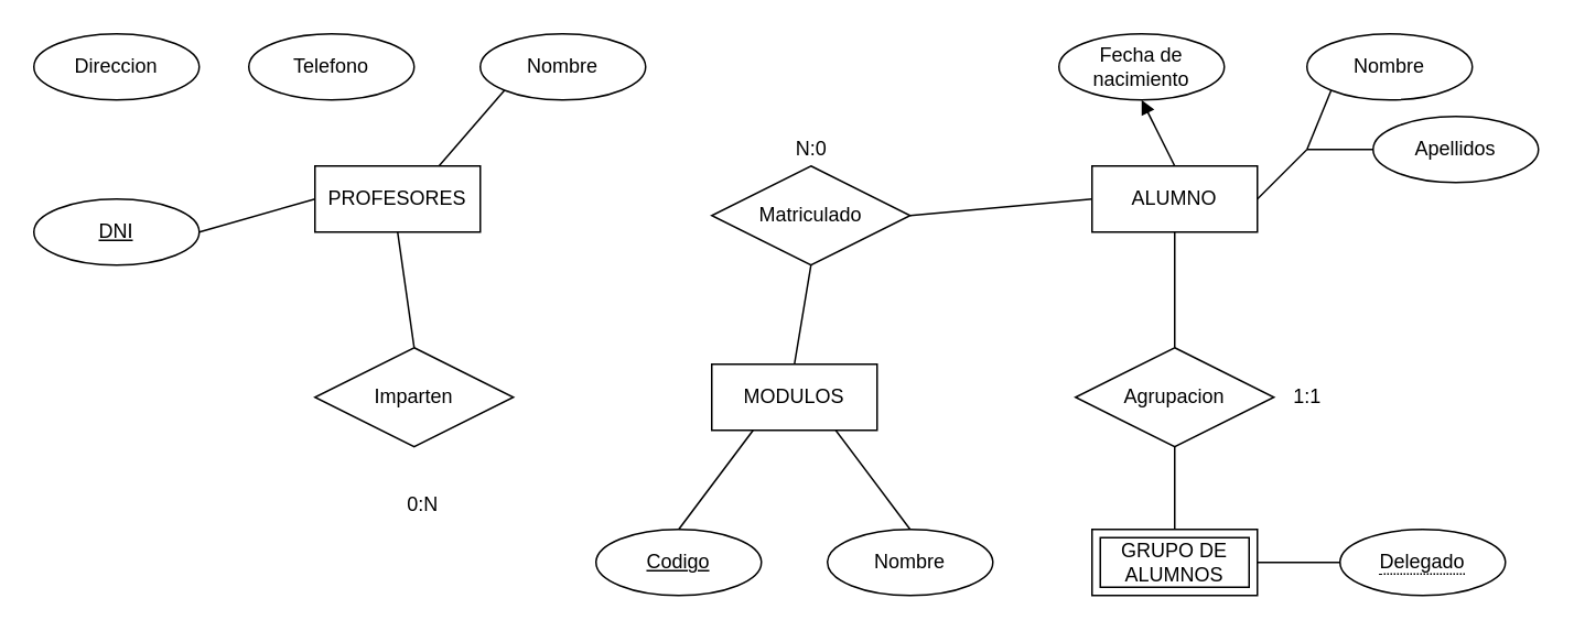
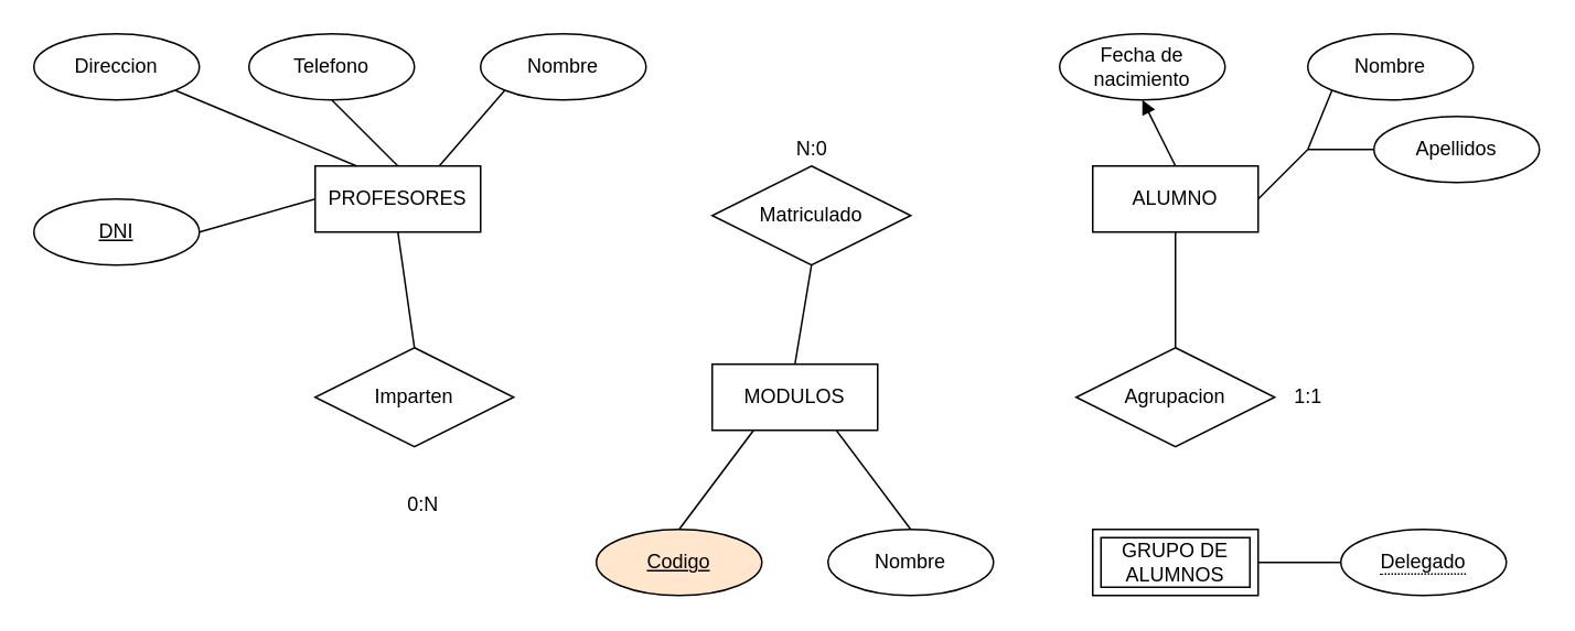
  <mxCell id="0" />
  <mxCell id="1" parent="0" />
  <mxCell id="2" value="PROFESORES" style="whiteSpace=wrap;html=1;align=center;" vertex="1" parent="1"><mxGeometry x="190" y="100" width="100" height="40" as="geometry" /></mxCell>
  <mxCell id="3" value="MODULOS" style="whiteSpace=wrap;html=1;align=center;" vertex="1" parent="1"><mxGeometry x="430" y="220" width="100" height="40" as="geometry" /></mxCell>
  <mxCell id="4" value="ALUMNO" style="whiteSpace=wrap;html=1;align=center;" vertex="1" parent="1"><mxGeometry x="660" y="100" width="100" height="40" as="geometry" /></mxCell>
  <mxCell id="5" value="GRUPO DE ALUMNOS" style="shape=ext;margin=3;double=1;whiteSpace=wrap;html=1;align=center;" vertex="1" parent="1"><mxGeometry x="660" y="320" width="100" height="40" as="geometry" /></mxCell>
  <mxCell id="6" value="&lt;span style=&quot;border-bottom: 1px dotted&quot;&gt;Delegado&lt;/span&gt;" style="ellipse;whiteSpace=wrap;html=1;align=center;" vertex="1" parent="1"><mxGeometry x="810" y="320" width="100" height="40" as="geometry" /></mxCell>
  <mxCell id="7" value="Agrupacion" style="shape=rhombus;perimeter=rhombusPerimeter;whiteSpace=wrap;html=1;align=center;" vertex="1" parent="1"><mxGeometry x="650" y="210" width="120" height="60" as="geometry" /></mxCell>
  <mxCell id="8" value="Imparten" style="shape=rhombus;perimeter=rhombusPerimeter;whiteSpace=wrap;html=1;align=center;" vertex="1" parent="1"><mxGeometry x="190" y="210" width="120" height="60" as="geometry" /></mxCell>
  <mxCell id="9" value="Matriculado" style="shape=rhombus;perimeter=rhombusPerimeter;whiteSpace=wrap;html=1;align=center;" vertex="1" parent="1"><mxGeometry x="430" y="100" width="120" height="60" as="geometry" /></mxCell>
- <mxCell id="10" value="Codigo" style="ellipse;whiteSpace=wrap;html=1;align=center;fontStyle=4;" vertex="1" parent="1"><mxGeometry x="360" y="320" width="100" height="40" as="geometry" /></mxCell>
+ <mxCell id="10" value="Codigo" style="ellipse;whiteSpace=wrap;html=1;align=center;fontStyle=4;fillColor=#ffe6cc;" vertex="1" parent="1"><mxGeometry x="360" y="320" width="100" height="40" as="geometry" /></mxCell>
  <mxCell id="11" value="Nombre" style="ellipse;whiteSpace=wrap;html=1;align=center;" vertex="1" parent="1"><mxGeometry x="500" y="320" width="100" height="40" as="geometry" /></mxCell>
  <mxCell id="12" value="Nombre" style="ellipse;whiteSpace=wrap;html=1;align=center;" vertex="1" parent="1"><mxGeometry x="290" y="20" width="100" height="40" as="geometry" /></mxCell>
  <mxCell id="13" value="Nombre" style="ellipse;whiteSpace=wrap;html=1;align=center;" vertex="1" parent="1"><mxGeometry x="790" y="20" width="100" height="40" as="geometry" /></mxCell>
  <mxCell id="14" value="DNI" style="ellipse;whiteSpace=wrap;html=1;align=center;fontStyle=4;" vertex="1" parent="1"><mxGeometry x="20" y="120" width="100" height="40" as="geometry" /></mxCell>
  <mxCell id="15" value="Direccion" style="ellipse;whiteSpace=wrap;html=1;align=center;" vertex="1" parent="1"><mxGeometry x="20" y="20" width="100" height="40" as="geometry" /></mxCell>
  <mxCell id="16" value="Telefono" style="ellipse;whiteSpace=wrap;html=1;align=center;" vertex="1" parent="1"><mxGeometry x="150" y="20" width="100" height="40" as="geometry" /></mxCell>
  <mxCell id="17" value="Apellidos" style="ellipse;whiteSpace=wrap;html=1;align=center;" vertex="1" parent="1"><mxGeometry x="830" y="70" width="100" height="40" as="geometry" /></mxCell>
  <mxCell id="18" value="Fecha de nacimiento" style="ellipse;whiteSpace=wrap;html=1;align=center;" vertex="1" parent="1"><mxGeometry x="640" y="20" width="100" height="40" as="geometry" /></mxCell>
  <mxCell id="19" value="" style="endArrow=none;html=1;rounded=0;entryX=0;entryY=1;entryDx=0;entryDy=0;" edge="1" parent="1" target="13"><mxGeometry relative="1" as="geometry"><mxPoint x="790" y="90" as="sourcePoint" /><mxPoint x="550" y="210" as="targetPoint" /></mxGeometry></mxCell>
  <mxCell id="20" value="" style="endArrow=none;html=1;rounded=0;entryX=0;entryY=0.5;entryDx=0;entryDy=0;" edge="1" parent="1" target="17"><mxGeometry relative="1" as="geometry"><mxPoint x="790" y="90" as="sourcePoint" /><mxPoint x="814.645" y="64.142" as="targetPoint" /></mxGeometry></mxCell>
  <mxCell id="21" value="" style="endArrow=none;html=1;rounded=0;exitX=1;exitY=0.5;exitDx=0;exitDy=0;" edge="1" parent="1" source="4"><mxGeometry relative="1" as="geometry"><mxPoint x="810" y="110" as="sourcePoint" /><mxPoint x="790" y="90" as="targetPoint" /></mxGeometry></mxCell>
  <mxCell id="22" value="" style="endArrow=block;html=1;rounded=0;entryX=0.5;entryY=1;entryDx=0;entryDy=0;exitX=0.5;exitY=0;exitDx=0;exitDy=0;" edge="1" parent="1" source="4" target="18"><mxGeometry relative="1" as="geometry"><mxPoint x="820" y="120" as="sourcePoint" /><mxPoint x="834.645" y="84.142" as="targetPoint" /></mxGeometry></mxCell>
  <mxCell id="23" value="" style="endArrow=none;html=1;rounded=0;entryX=0;entryY=1;entryDx=0;entryDy=0;exitX=0.75;exitY=0;exitDx=0;exitDy=0;" edge="1" parent="1" source="2" target="12"><mxGeometry relative="1" as="geometry"><mxPoint x="830" y="130" as="sourcePoint" /><mxPoint x="844.645" y="94.142" as="targetPoint" /></mxGeometry></mxCell>
+ <mxCell id="24" value="" style="endArrow=none;html=1;rounded=0;entryX=0.5;entryY=1;entryDx=0;entryDy=0;exitX=0.5;exitY=0;exitDx=0;exitDy=0;" edge="1" parent="1" source="2" target="16"><mxGeometry relative="1" as="geometry"><mxPoint x="275" y="110" as="sourcePoint" /><mxPoint x="314.645" y="64.142" as="targetPoint" /></mxGeometry></mxCell>
+ <mxCell id="25" value="" style="endArrow=none;html=1;rounded=0;entryX=1;entryY=1;entryDx=0;entryDy=0;exitX=0.25;exitY=0;exitDx=0;exitDy=0;" edge="1" parent="1" source="2" target="15"><mxGeometry relative="1" as="geometry"><mxPoint x="285" y="120" as="sourcePoint" /><mxPoint x="324.645" y="74.142" as="targetPoint" /></mxGeometry></mxCell>
  <mxCell id="26" value="" style="endArrow=none;html=1;rounded=0;entryX=0;entryY=0.5;entryDx=0;entryDy=0;exitX=1;exitY=0.5;exitDx=0;exitDy=0;" edge="1" parent="1" source="14" target="2"><mxGeometry relative="1" as="geometry"><mxPoint x="295" y="130" as="sourcePoint" /><mxPoint x="334.645" y="84.142" as="targetPoint" /></mxGeometry></mxCell>
  <mxCell id="27" value="" style="endArrow=none;html=1;rounded=0;entryX=0.25;entryY=1;entryDx=0;entryDy=0;exitX=0.5;exitY=0;exitDx=0;exitDy=0;" edge="1" parent="1" source="10" target="3"><mxGeometry relative="1" as="geometry"><mxPoint x="305" y="140" as="sourcePoint" /><mxPoint x="344.645" y="94.142" as="targetPoint" /></mxGeometry></mxCell>
  <mxCell id="28" value="" style="endArrow=none;html=1;rounded=0;entryX=0.75;entryY=1;entryDx=0;entryDy=0;exitX=0.5;exitY=0;exitDx=0;exitDy=0;" edge="1" parent="1" source="11" target="3"><mxGeometry relative="1" as="geometry"><mxPoint x="420" y="330" as="sourcePoint" /><mxPoint x="465" y="270" as="targetPoint" /></mxGeometry></mxCell>
  <mxCell id="29" value="" style="endArrow=none;html=1;rounded=0;entryX=0;entryY=0.5;entryDx=0;entryDy=0;" edge="1" parent="1" target="6"><mxGeometry relative="1" as="geometry"><mxPoint x="760" y="340" as="sourcePoint" /><mxPoint x="475" y="280" as="targetPoint" /></mxGeometry></mxCell>
  <mxCell id="30" value="" style="endArrow=none;html=1;rounded=0;entryX=0.5;entryY=1;entryDx=0;entryDy=0;exitX=0.5;exitY=0;exitDx=0;exitDy=0;" edge="1" parent="1" source="8" target="2"><mxGeometry relative="1" as="geometry"><mxPoint x="390" y="210" as="sourcePoint" /><mxPoint x="550" y="210" as="targetPoint" /></mxGeometry></mxCell>
  <mxCell id="31" value="" style="endArrow=none;html=1;rounded=0;entryX=0.5;entryY=0;entryDx=0;entryDy=0;exitX=0.5;exitY=1;exitDx=0;exitDy=0;" edge="1" parent="1" source="9" target="3"><mxGeometry relative="1" as="geometry"><mxPoint x="560" y="180" as="sourcePoint" /><mxPoint x="260" y="160" as="targetPoint" /></mxGeometry></mxCell>
- <mxCell id="32" value="" style="endArrow=none;html=1;rounded=0;entryX=0;entryY=0.5;entryDx=0;entryDy=0;exitX=1;exitY=0.5;exitDx=0;exitDy=0;" edge="1" parent="1" source="9" target="4"><mxGeometry relative="1" as="geometry"><mxPoint x="280" y="240" as="sourcePoint" /><mxPoint x="270" y="170" as="targetPoint" /></mxGeometry></mxCell>
  <mxCell id="33" value="" style="endArrow=none;html=1;rounded=0;entryX=0.5;entryY=1;entryDx=0;entryDy=0;exitX=0.5;exitY=0;exitDx=0;exitDy=0;" edge="1" parent="1" source="7" target="4"><mxGeometry relative="1" as="geometry"><mxPoint x="290" y="250" as="sourcePoint" /><mxPoint x="280" y="180" as="targetPoint" /></mxGeometry></mxCell>
- <mxCell id="34" value="" style="endArrow=none;html=1;rounded=0;entryX=0.5;entryY=0;entryDx=0;entryDy=0;exitX=0.5;exitY=1;exitDx=0;exitDy=0;" edge="1" parent="1" source="7" target="5"><mxGeometry relative="1" as="geometry"><mxPoint x="300" y="260" as="sourcePoint" /><mxPoint x="290" y="190" as="targetPoint" /></mxGeometry></mxCell>
  <mxCell id="35" value="0:N" style="text;html=1;resizable=0;autosize=1;align=center;verticalAlign=middle;points=[];fillColor=none;strokeColor=none;rounded=0;" vertex="1" parent="1"><mxGeometry x="240" y="295" width="30" height="20" as="geometry" /></mxCell>
  <mxCell id="36" value="N:0" style="text;html=1;resizable=0;autosize=1;align=center;verticalAlign=middle;points=[];fillColor=none;strokeColor=none;rounded=0;" vertex="1" parent="1"><mxGeometry x="475" y="80" width="30" height="20" as="geometry" /></mxCell>
  <mxCell id="37" value="1:1" style="text;html=1;resizable=0;autosize=1;align=center;verticalAlign=middle;points=[];fillColor=none;strokeColor=none;rounded=0;" vertex="1" parent="1"><mxGeometry x="775" y="230" width="30" height="20" as="geometry" /></mxCell>
